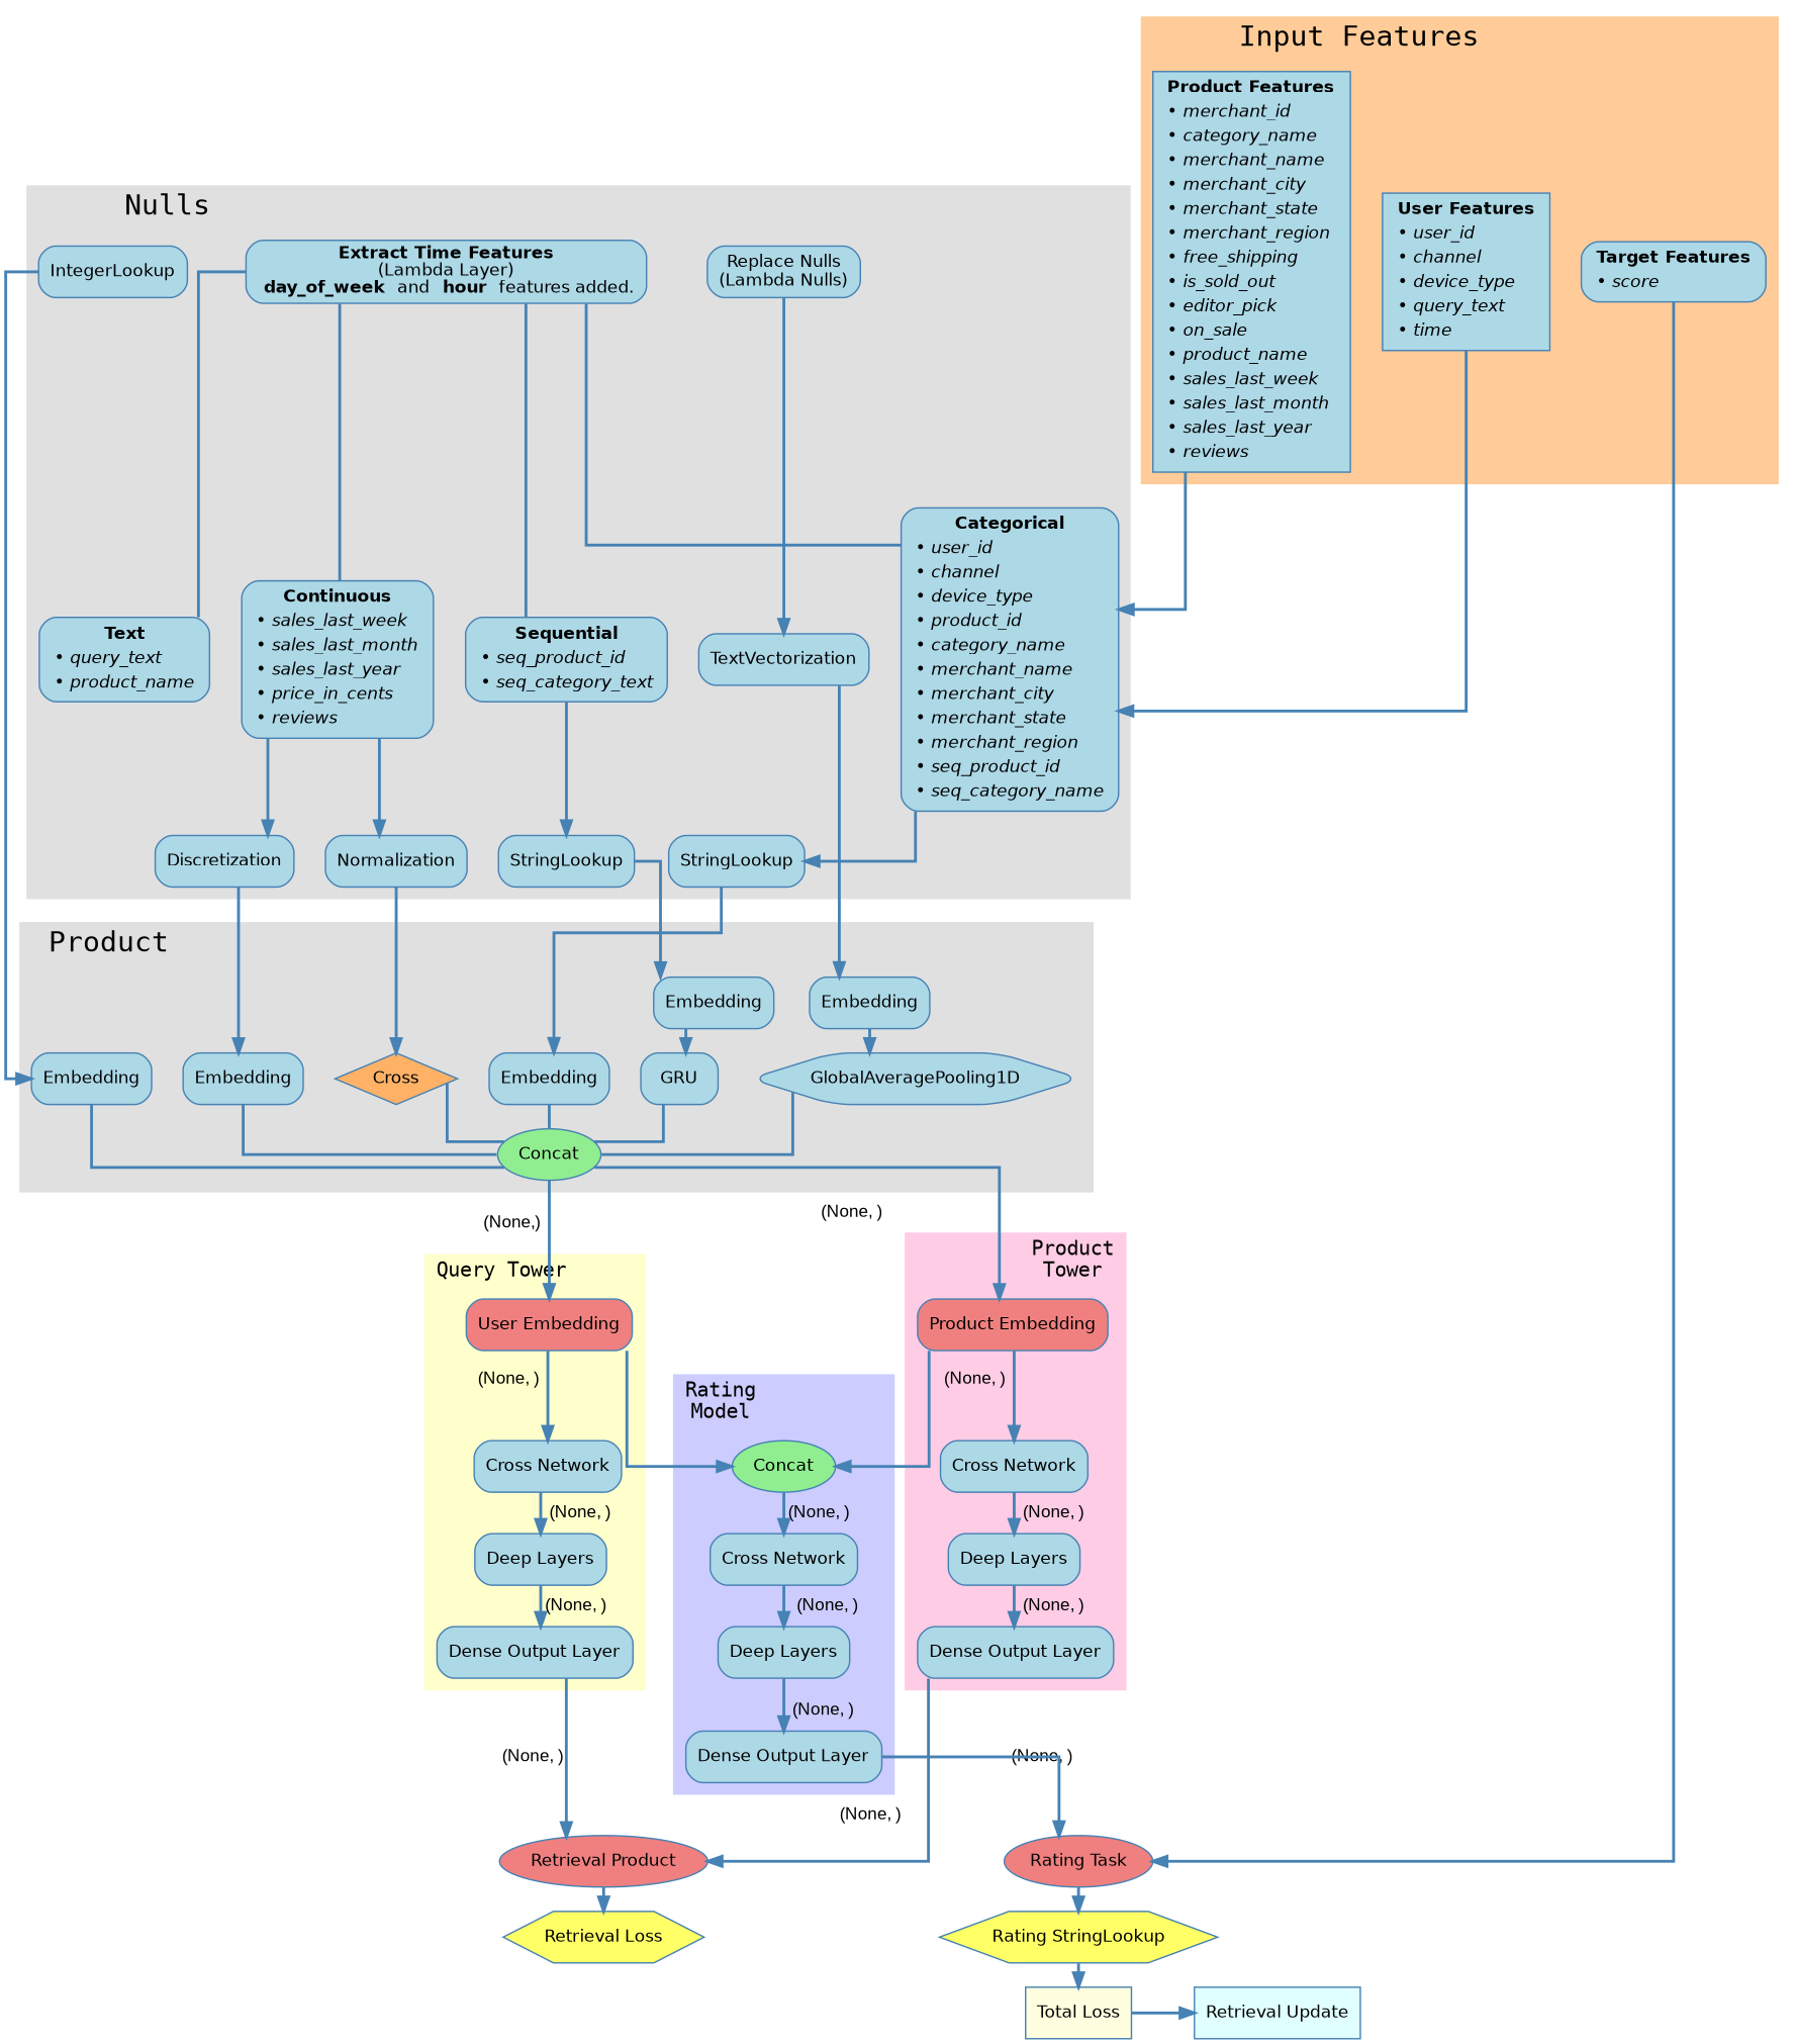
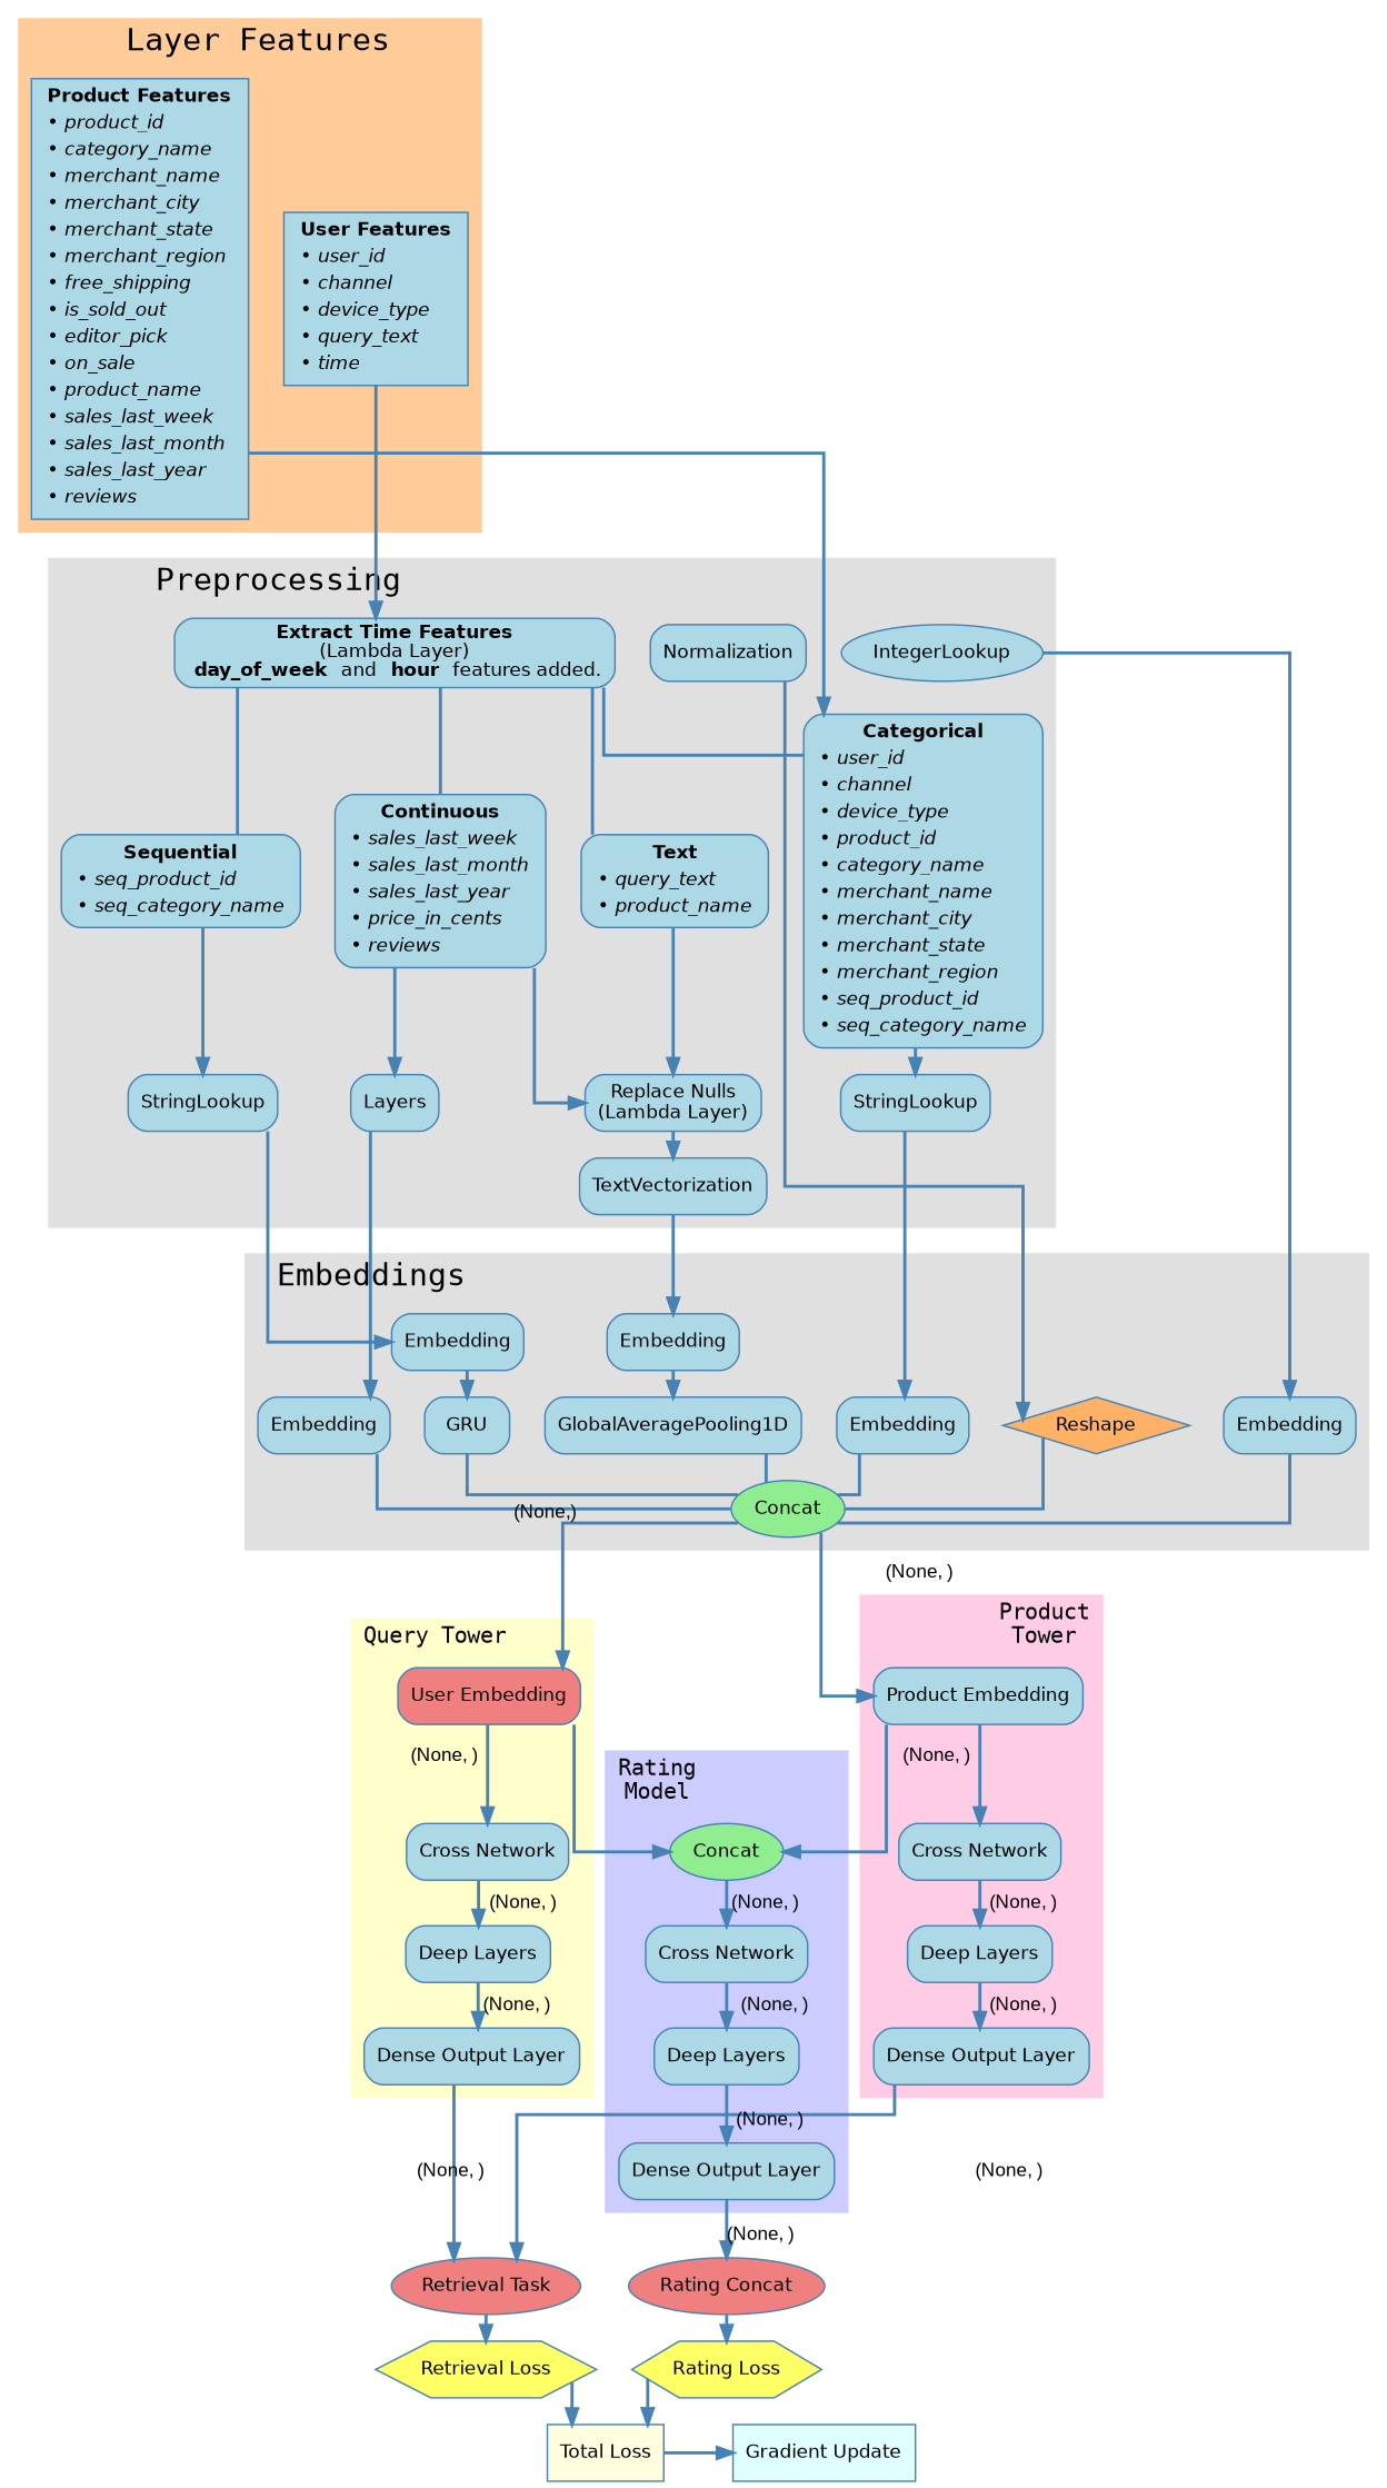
  digraph {
    nodesep=0.3
    rankdir=TB
    ranksep=0.1
    splines=ortho
    node [color="#4682B4" fillcolor="#ADD8E6" fontname=Helvetica fontsize=12 shape=box style="rounded,filled"]
    edge [color="#4682B4" fontname=Arial fontsize=12 penwidth=2]
-   n1 [fillcolor="#F08080" label="Retrieval Product" shape=ellipse style=filled]
-   n2 [fillcolor="#F08080" label="Rating Task" shape=ellipse style=filled]
+   n1 [fillcolor="#F08080" label="Retrieval Task" shape=ellipse style=filled]
+   n2 [fillcolor="#F08080" label="Rating Concat" shape=ellipse style=filled]
    n3 [fillcolor="#FFFFE0" label="Total Loss" style=filled]
-   n4 [fillcolor="#E0FFFF" label="Retrieval Update" style=filled]
+   n4 [fillcolor="#E0FFFF" label="Gradient Update" style=filled]
    n5 [label=<                 <table border="0" cellborder="0" cellspacing="0" cellpadding="2">                     <tr><td><b>User Features</b></td></tr>                     <tr><td align="left">&#8226; <i>user_id</i></td></tr>                     <tr><td align="left">&#8226; <i>channel</i></td></tr>                     <tr><td align="left">&#8226; <i>device_type</i></td></tr>                     <tr><td align="left">&#8226; <i>query_text</i></td></tr>                     <tr><td align="left">&#8226; <i>time</i></td></tr>                 </table>             > style=filled]
-   n6 [label=<                 <table border="0" cellborder="0" cellspacing="0" cellpadding="2">                     <tr><td><b>Product Features</b></td></tr>                     <tr><td align="left">&#8226; <i>merchant_id</i></td></tr>                     <tr><td align="left">&#8226; <i>category_name</i></td></tr>                     <tr><td align="left">&#8226; <i>merchant_name</i></td></tr>                     <tr><td align="left">&#8226; <i>merchant_city</i></td></tr>                     <tr><td align="left">&#8226; <i>merchant_state</i></td></tr>                     <tr><td align="left">&#8226; <i>merchant_region</i></td></tr>                     <tr><td align="left">&#8226; <i>free_shipping</i></td></tr>                     <tr><td align="left">&#8226; <i>is_sold_out</i></td></tr>                     <tr><td align="left">&#8226; <i>editor_pick</i></td></tr>                     <tr><td align="left">&#8226; <i>on_sale</i></td></tr>                     <tr><td align="left">&#8226; <i>product_name</i></td></tr>                     <tr><td align="left">&#8226; <i>sales_last_week</i></td></tr>                     <tr><td align="left">&#8226; <i>sales_last_month</i></td></tr>                     <tr><td align="left">&#8226; <i>sales_last_year</i></td></tr>                     <tr><td align="left">&#8226; <i>reviews</i></td></tr>                 </table>             > style=filled]
-   n7 [label=<             <table border="0" cellborder="0" cellspacing="0">                 <tr><td><b>Target Features</b></td></tr>                 <tr><td align="left">&#8226; <i>score</i></td></tr>             </table>         >]
+   n6 [label=<                 <table border="0" cellborder="0" cellspacing="0" cellpadding="2">                     <tr><td><b>Product Features</b></td></tr>                     <tr><td align="left">&#8226; <i>product_id</i></td></tr>                     <tr><td align="left">&#8226; <i>category_name</i></td></tr>                     <tr><td align="left">&#8226; <i>merchant_name</i></td></tr>                     <tr><td align="left">&#8226; <i>merchant_city</i></td></tr>                     <tr><td align="left">&#8226; <i>merchant_state</i></td></tr>                     <tr><td align="left">&#8226; <i>merchant_region</i></td></tr>                     <tr><td align="left">&#8226; <i>free_shipping</i></td></tr>                     <tr><td align="left">&#8226; <i>is_sold_out</i></td></tr>                     <tr><td align="left">&#8226; <i>editor_pick</i></td></tr>                     <tr><td align="left">&#8226; <i>on_sale</i></td></tr>                     <tr><td align="left">&#8226; <i>product_name</i></td></tr>                     <tr><td align="left">&#8226; <i>sales_last_week</i></td></tr>                     <tr><td align="left">&#8226; <i>sales_last_month</i></td></tr>                     <tr><td align="left">&#8226; <i>sales_last_year</i></td></tr>                     <tr><td align="left">&#8226; <i>reviews</i></td></tr>                 </table>             > style=filled]
    n8 [label=<             <table border="0" cellborder="0" cellspacing="0">                 <tr><td align="center"><b>Categorical</b></td></tr>                 <tr><td align="left">&#8226; <i>user_id</i></td></tr>                 <tr><td align="left">&#8226; <i>channel</i></td></tr>                 <tr><td align="left">&#8226; <i>device_type</i></td></tr>                 <tr><td align="left">&#8226; <i>product_id</i></td></tr>                 <tr><td align="left">&#8226; <i>category_name</i></td></tr>                 <tr><td align="left">&#8226; <i>merchant_name</i></td></tr>                 <tr><td align="left">&#8226; <i>merchant_city</i></td></tr>                 <tr><td align="left">&#8226; <i>merchant_state</i></td></tr>                 <tr><td align="left">&#8226; <i>merchant_region</i></td></tr>                 <tr><td align="left">&#8226; <i>seq_product_id</i></td></tr>                 <tr><td align="left">&#8226; <i>seq_category_name</i></td></tr>             </table>         >]
    n9 [label=<             <table border="0" cellborder="0" cellspacing="0">                 <tr><td align="center"><b>Text</b></td></tr>                 <tr><td align="left">&#8226; <i>query_text</i></td></tr>                 <tr><td align="left">&#8226; <i>product_name</i></td></tr>             </table>         >]
    n10 [label=<             <table border="0" cellborder="0" cellspacing="0">                 <tr><td align="center"><b>Continuous</b></td></tr>                 <tr><td align="left">&#8226; <i>sales_last_week</i></td></tr>                 <tr><td align="left">&#8226; <i>sales_last_month</i></td></tr>                 <tr><td align="left">&#8226; <i>sales_last_year</i></td></tr>                 <tr><td align="left">&#8226; <i>price_in_cents</i></td></tr>                 <tr><td align="left">&#8226; <i>reviews</i></td></tr>             </table>         >]
-   n11 [label=<             <table border="0" cellborder="0" cellspacing="0">                 <tr><td align="center"><b>Sequential</b></td></tr>                 <tr><td align="left">&#8226; <i>seq_product_id</i></td></tr>                 <tr><td align="left">&#8226; <i>seq_category_text</i></td></tr>             </table>         >]
+   n11 [label=<             <table border="0" cellborder="0" cellspacing="0">                 <tr><td align="center"><b>Sequential</b></td></tr>                 <tr><td align="left">&#8226; <i>seq_product_id</i></td></tr>                 <tr><td align="left">&#8226; <i>seq_category_name</i></td></tr>             </table>         >]
    n12 [label=<<b>Extract Time Features</b><br/>(Lambda Layer)<br/><b> day_of_week </b> and <b> hour </b> features added.>]
    n13 [label=<StringLookup>]
    n14 [label=<StringLookup>]
-   n15 [label=IntegerLookup]
+   n15 [label=IntegerLookup shape=ellipse]
    n16 [label=TextVectorization]
-   n17 [label=<Replace Nulls<br/>(Lambda Nulls)>]
-   n18 [label=Discretization]
+   n17 [label=<Replace Nulls<br/>(Lambda Layer)>]
+   n18 [label=Layers]
    n19 [label=Normalization]
-   n20 [fillcolor="#FFB266" label=Cross shape=diamond style=filled]
+   n20 [fillcolor="#FFB266" label=Reshape shape=diamond style=filled]
    n21 [label=Embedding]
    n22 [label=Embedding]
    n23 [label=Embedding]
    n24 [label=Embedding]
    n25 [label=Embedding]
-   n26 [label=GlobalAveragePooling1D shape=hexagon]
+   n26 [label=GlobalAveragePooling1D]
    n27 [label=GRU]
    n28 [fillcolor="#90EE90" label=Concat shape=ellipse style=filled]
    n29 [fillcolor="#F08080" label="User Embedding"]
    n30 [label="Cross Network"]
    n31 [label="Deep Layers"]
    n32 [label="Dense Output Layer"]
-   n33 [fillcolor="#F08080" label="Product Embedding"]
+   n33 [label="Product Embedding"]
    n34 [label="Cross Network"]
    n35 [label="Deep Layers"]
    n36 [label="Dense Output Layer"]
    n37 [fillcolor="#90EE90" label=Concat shape=ellipse style=filled]
    n38 [label="Cross Network"]
    n39 [label="Deep Layers"]
    n40 [label="Dense Output Layer"]
    n41 [fillcolor="#FFFF66" label="Retrieval Loss" shape=hexagon style=filled]
-   n42 [fillcolor="#FFFF66" label="Rating StringLookup" shape=hexagon style=filled]
+   n42 [fillcolor="#FFFF66" label="Rating Loss" shape=hexagon style=filled]
    subgraph sub_1 {
      rank=same
      n1
      n2
    }
    subgraph sub_2 {
      rank=same
      n3
      n4
    }
    subgraph cluster_3 {
      color="#E0E0E0"
      fontname=Consolas
      fontsize=20
-     label="     Nulls"
+     label="     Preprocessing"
      labeljust=l
      style=filled
      n8
      n9
      n10
      n11
      n12
      n13
      n14
      n15
      n16
      n17
      n18
      n19
    }
    subgraph cluster_4 {
      color="#FFCC99"
      fontname=Consolas
      fontsize=20
-     label="     Input Features"
+     label="     Layer Features"
      labeljust=l
      style=filled
      n5
      n6
-     n7
    }
    subgraph cluster_5 {
      color="#E0E0E0"
      fontname=Consolas
      fontsize=20
-     label=" Product"
+     label=" Embeddings"
      labeljust=l
      style=filled
      n20
      n21
      n22
      n23
      n24
      n25
      n26
      n27
      n28
    }
    subgraph cluster_6 {
      color="#FFFFCC"
      fontname=Consolas
      label="Query Tower"
      labeljust=l
      style=filled
      n29
      n30
      n31
      n32
    }
    subgraph cluster_7 {
      color="#FFCCE5"
      fontname=Consolas
      label="Product\nTower"
      labeljust=r
      style=filled
      n33
      n34
      n35
      n36
    }
    subgraph cluster_8 {
      color="#CCCCFF"
      fontname=Consolas
      label="Rating\nModel"
      labeljust=l
      style=filled
      n37
      n38
      n39
      n40
    }
    n1 -> n41
    n2 -> n42
    n3 -> n4
-   n5 -> n8
+   n5 -> n12
    n6 -> n8
-   n7 -> n2
    n8 -> n13
+   n9 -> n17
    n10 -> n18
-   n10 -> n19
+   n10 -> n17
    n11 -> n14
    n12 -> n8 [dir=none]
    n12 -> n9 [dir=none]
    n12 -> n10 [dir=none]
    n12 -> n11 [dir=none]
    n13 -> n21
    n14 -> n25
    n15 -> n22
    n16 -> n23
    n17 -> n16
    n18 -> n24
    n19 -> n20
    n20 -> n28 [arrowhead=none]
    n21 -> n28 [arrowhead=none]
    n22 -> n28 [arrowhead=none]
    n23 -> n26
    n24 -> n28 [arrowhead=none]
    n25 -> n27
    n26 -> n28 [arrowhead=none]
    n27 -> n28 [arrowhead=none]
    n28 -> n29 [xlabel="(None,)  "]
    n28 -> n33 [label="   (None, )"]
    n29 -> n30 [xlabel="(None, )  "]
    n29 -> n37
    n30 -> n31 [label="  (None, )"]
    n31 -> n32 [label="  (None, )"]
    n32 -> n1 [label="(None, )                     "]
    n33 -> n34 [xlabel="(None, )  "]
    n33 -> n37
    n34 -> n35 [label="  (None, )"]
    n35 -> n36 [label="  (None, )"]
    n36 -> n1 [label="       (None, )"]
    n37 -> n38 [label=" (None, )"]
    n38 -> n39 [label="   (None, )"]
    n39 -> n40 [label="  (None, )"]
    n40 -> n2 [label="(None, )"]
+   n41 -> n3
    n42 -> n3
  }
